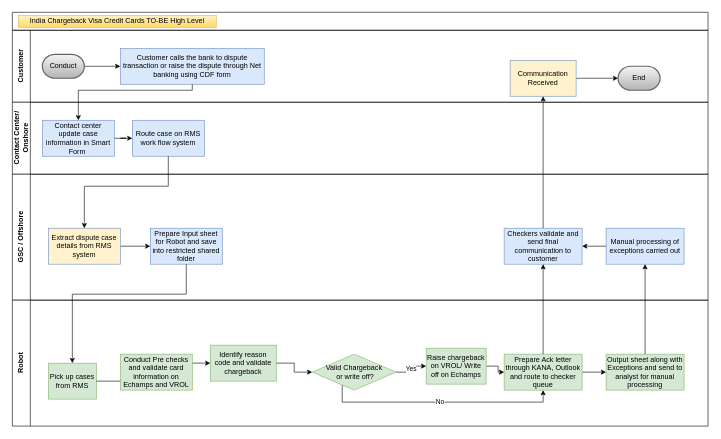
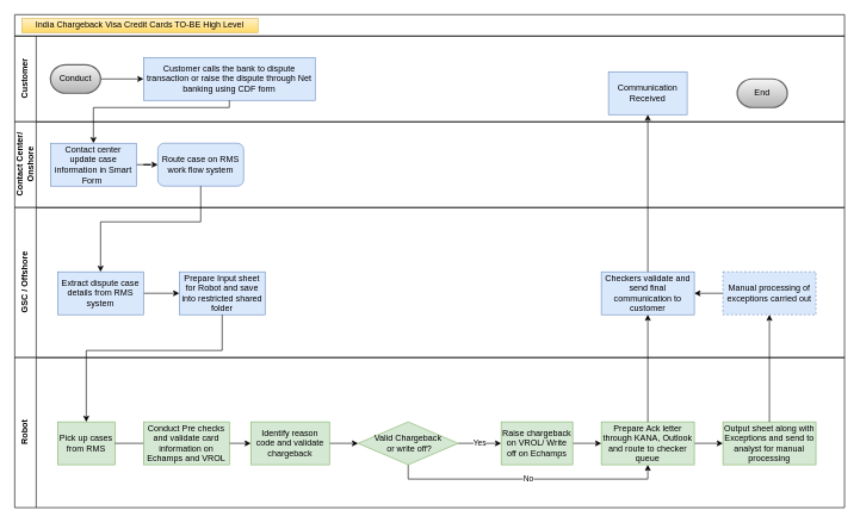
  <mxCell id="0" />
  <mxCell id="1" parent="0" />
  <mxCell id="2" value="Customer" style="swimlane;html=1;startSize=30;horizontal=0;" parent="1" vertex="1"><mxGeometry x="20" y="50" width="1160" height="120" as="geometry" /></mxCell>
  <mxCell id="3" value="Customer calls the bank to dispute transaction or raise the dispute through Net banking using CDF form" style="rounded=0;whiteSpace=wrap;html=1;fontFamily=Helvetica;fontSize=12;align=center;fillColor=#dae8fc;strokeColor=#6c8ebf;" parent="2" vertex="1"><mxGeometry x="180" y="30" width="240" height="60" as="geometry" /></mxCell>
  <mxCell id="4" value="" style="edgeStyle=orthogonalEdgeStyle;rounded=0;orthogonalLoop=1;jettySize=auto;html=1;" parent="2" source="5" target="3" edge="1"><mxGeometry relative="1" as="geometry" /></mxCell>
  <mxCell id="5" value="Conduct" style="strokeWidth=2;html=1;shape=mxgraph.flowchart.terminator;whiteSpace=wrap;fillColor=#f5f5f5;strokeColor=#666666;gradientColor=#b3b3b3;" parent="2" vertex="1"><mxGeometry x="50" y="40" width="70" height="40" as="geometry" /></mxCell>
- <mxCell id="6" value="" style="edgeStyle=orthogonalEdgeStyle;rounded=0;orthogonalLoop=1;jettySize=auto;html=1;" parent="2" source="7" target="8" edge="1"><mxGeometry relative="1" as="geometry" /></mxCell>
- <mxCell id="7" value="Communication Received" style="rounded=0;whiteSpace=wrap;html=1;fontFamily=Helvetica;fontSize=12;align=center;fillColor=#fff2cc;strokeColor=#6c8ebf;" parent="2" vertex="1"><mxGeometry x="830" y="50" width="110" height="60" as="geometry" /></mxCell>
+ <mxCell id="7" value="Communication Received" style="rounded=0;whiteSpace=wrap;html=1;fontFamily=Helvetica;fontSize=12;align=center;fillColor=#dae8fc;strokeColor=#6c8ebf;" parent="2" vertex="1"><mxGeometry x="830" y="50" width="110" height="60" as="geometry" /></mxCell>
  <mxCell id="8" value="End" style="strokeWidth=2;html=1;shape=mxgraph.flowchart.terminator;whiteSpace=wrap;fillColor=#f5f5f5;strokeColor=#666666;gradientColor=#b3b3b3;" parent="2" vertex="1"><mxGeometry x="1010" y="60" width="70" height="40" as="geometry" /></mxCell>
  <mxCell id="9" value="Contact Center/&lt;br&gt;Onshore" style="swimlane;html=1;startSize=30;horizontal=0;" parent="1" vertex="1"><mxGeometry x="20" y="170" width="1160" height="120" as="geometry" /></mxCell>
  <mxCell id="10" value="" style="edgeStyle=orthogonalEdgeStyle;rounded=0;orthogonalLoop=1;jettySize=auto;html=1;" parent="9" source="11" target="12" edge="1"><mxGeometry relative="1" as="geometry" /></mxCell>
  <mxCell id="11" value="Contact center update case information in Smart Form&amp;nbsp;" style="rounded=0;whiteSpace=wrap;html=1;fontFamily=Helvetica;fontSize=12;align=center;fillColor=#dae8fc;strokeColor=#6c8ebf;" parent="9" vertex="1"><mxGeometry x="50" y="30" width="120" height="60" as="geometry" /></mxCell>
- <mxCell id="12" value="Route case on RMS work flow system" style="rounded=0;whiteSpace=wrap;html=1;fontFamily=Helvetica;fontSize=12;align=center;fillColor=#dae8fc;strokeColor=#6c8ebf;" parent="9" vertex="1"><mxGeometry x="200" y="30" width="120" height="60" as="geometry" /></mxCell>
+ <mxCell id="12" value="Route case on RMS work flow system" style="whiteSpace=wrap;html=1;fontFamily=Helvetica;fontSize=12;align=center;fillColor=#dae8fc;strokeColor=#6c8ebf;rounded=1;" parent="9" vertex="1"><mxGeometry x="200" y="30" width="120" height="60" as="geometry" /></mxCell>
  <mxCell id="13" value="GSC / Offshore" style="swimlane;html=1;startSize=30;horizontal=0;" parent="1" vertex="1"><mxGeometry x="20" y="290" width="1160" height="210" as="geometry" /></mxCell>
  <mxCell id="14" value="" style="edgeStyle=orthogonalEdgeStyle;rounded=0;orthogonalLoop=1;jettySize=auto;html=1;" parent="13" source="15" target="16" edge="1"><mxGeometry relative="1" as="geometry" /></mxCell>
- <mxCell id="15" value="Extract dispute case details from RMS system" style="rounded=0;whiteSpace=wrap;html=1;fontFamily=Helvetica;fontSize=12;align=center;fillColor=#fff2cc;strokeColor=#6c8ebf;" parent="13" vertex="1"><mxGeometry x="60" y="90" width="120" height="60" as="geometry" /></mxCell>
+ <mxCell id="15" value="Extract dispute case details from RMS system" style="rounded=0;whiteSpace=wrap;html=1;fontFamily=Helvetica;fontSize=12;align=center;fillColor=#dae8fc;strokeColor=#6c8ebf;" parent="13" vertex="1"><mxGeometry x="60" y="90" width="120" height="60" as="geometry" /></mxCell>
  <mxCell id="16" value="Prepare Input sheet for Robot and save into restricted shared folder" style="rounded=0;whiteSpace=wrap;html=1;fontFamily=Helvetica;fontSize=12;align=center;fillColor=#dae8fc;strokeColor=#6c8ebf;" parent="13" vertex="1"><mxGeometry x="230" y="90" width="120" height="60" as="geometry" /></mxCell>
  <mxCell id="17" value="" style="edgeStyle=orthogonalEdgeStyle;rounded=0;orthogonalLoop=1;jettySize=auto;html=1;" parent="13" source="18" target="19" edge="1"><mxGeometry relative="1" as="geometry" /></mxCell>
- <mxCell id="18" value="Manual processing of exceptions carried out" style="rounded=0;whiteSpace=wrap;html=1;fontFamily=Helvetica;fontSize=12;align=center;fillColor=#dae8fc;strokeColor=#6c8ebf;" parent="13" vertex="1"><mxGeometry x="990" y="90" width="130" height="60" as="geometry" /></mxCell>
+ <mxCell id="18" value="Manual processing of exceptions carried out" style="rounded=0;whiteSpace=wrap;html=1;fontFamily=Helvetica;fontSize=12;align=center;fillColor=#dae8fc;strokeColor=#6c8ebf;dashed=1;" parent="13" vertex="1"><mxGeometry x="990" y="90" width="130" height="60" as="geometry" /></mxCell>
  <mxCell id="19" value="Checkers validate and send final communication to customer" style="rounded=0;whiteSpace=wrap;html=1;fontFamily=Helvetica;fontSize=12;align=center;fillColor=#dae8fc;strokeColor=#6c8ebf;" parent="13" vertex="1"><mxGeometry x="820" y="90" width="130" height="60" as="geometry" /></mxCell>
  <mxCell id="20" value="" style="swimlane;html=1;startSize=0;horizontal=0;" parent="1" vertex="1"><mxGeometry x="20" y="20" width="1160" height="30" as="geometry" /></mxCell>
  <mxCell id="21" value="India Chargeback Visa Credit Cards TO-BE High Level" style="text;html=1;strokeColor=#d6b656;fillColor=#fff2cc;align=center;verticalAlign=middle;whiteSpace=wrap;rounded=0;gradientColor=#ffd966;" parent="20" vertex="1"><mxGeometry x="10" y="5" width="330" height="20" as="geometry" /></mxCell>
  <mxCell id="22" style="edgeStyle=orthogonalEdgeStyle;rounded=0;orthogonalLoop=1;jettySize=auto;html=1;" parent="1" source="3" target="11" edge="1"><mxGeometry relative="1" as="geometry"><Array as="points"><mxPoint x="320" y="150" /><mxPoint x="130" y="150" /></Array></mxGeometry></mxCell>
  <mxCell id="23" value="Robot" style="swimlane;html=1;startSize=30;horizontal=0;" parent="1" vertex="1"><mxGeometry x="20" y="500" width="1160" height="210" as="geometry" /></mxCell>
- <mxCell id="24" value="Pick up cases from RMS" style="rounded=0;whiteSpace=wrap;html=1;fontFamily=Helvetica;fontSize=12;align=center;fillColor=#d5e8d4;strokeColor=#82b366;" parent="23" vertex="1"><mxGeometry x="60" y="105" width="80" height="60" as="geometry" /></mxCell>
+ <mxCell id="24" value="Pick up cases from RMS" style="rounded=0;whiteSpace=wrap;html=1;fontFamily=Helvetica;fontSize=12;align=center;fillColor=#d5e8d4;strokeColor=#82b366;" parent="23" vertex="1"><mxGeometry x="60" y="90" width="80" height="60" as="geometry" /></mxCell>
  <mxCell id="25" value="Yes" style="edgeStyle=orthogonalEdgeStyle;rounded=0;orthogonalLoop=1;jettySize=auto;html=1;" parent="23" source="27" target="35" edge="1"><mxGeometry relative="1" as="geometry" /></mxCell>
  <mxCell id="26" value="No" style="edgeStyle=orthogonalEdgeStyle;rounded=0;orthogonalLoop=1;jettySize=auto;html=1;entryX=0.5;entryY=1;entryDx=0;entryDy=0;" parent="23" source="27" target="33" edge="1"><mxGeometry relative="1" as="geometry"><Array as="points"><mxPoint x="550" y="170" /><mxPoint x="885" y="170" /></Array></mxGeometry></mxCell>
- <mxCell id="27" value="&lt;font style=&quot;font-size: 12px&quot;&gt;Valid Chargeback&lt;br&gt;&amp;nbsp;or write off?&lt;/font&gt;" style="rhombus;whiteSpace=wrap;html=1;fontFamily=Helvetica;fontSize=12;align=center;fillColor=#d5e8d4;strokeColor=#82b366;" parent="23" vertex="1"><mxGeometry x="500" y="90" width="140" height="60" as="geometry" /></mxCell>
+ <mxCell id="27" value="&lt;font style=&quot;font-size: 12px&quot;&gt;Valid Chargeback&lt;br&gt;&amp;nbsp;or write off?&lt;/font&gt;" style="rhombus;whiteSpace=wrap;html=1;fontFamily=Helvetica;fontSize=12;align=center;fillColor=#d5e8d4;strokeColor=#82b366;" parent="23" vertex="1"><mxGeometry x="480" y="90" width="140" height="60" as="geometry" /></mxCell>
  <mxCell id="28" value="" style="edgeStyle=orthogonalEdgeStyle;rounded=0;orthogonalLoop=1;jettySize=auto;html=1;" parent="23" source="29" target="27" edge="1"><mxGeometry relative="1" as="geometry" /></mxCell>
- <mxCell id="29" value="Identify reason code and validate chargeback" style="rounded=0;whiteSpace=wrap;html=1;fontFamily=Helvetica;fontSize=12;align=center;fillColor=#d5e8d4;strokeColor=#82b366;" parent="23" vertex="1"><mxGeometry x="330" y="75" width="110" height="60" as="geometry" /></mxCell>
+ <mxCell id="29" value="Identify reason code and validate chargeback" style="rounded=0;whiteSpace=wrap;html=1;fontFamily=Helvetica;fontSize=12;align=center;fillColor=#d5e8d4;strokeColor=#82b366;" parent="23" vertex="1"><mxGeometry x="330" y="90" width="110" height="60" as="geometry" /></mxCell>
  <mxCell id="30" value="" style="edgeStyle=orthogonalEdgeStyle;rounded=0;orthogonalLoop=1;jettySize=auto;html=1;endArrow=classic;endFill=1;" parent="23" source="24" target="29" edge="1"><mxGeometry relative="1" as="geometry"><mxPoint x="270" y="310" as="sourcePoint" /><mxPoint x="660" y="320" as="targetPoint" /></mxGeometry></mxCell>
  <mxCell id="31" value="Conduct Pre checks and validate card information on Echamps and VROL" style="rounded=0;whiteSpace=wrap;html=1;fontFamily=Helvetica;fontSize=12;align=center;fillColor=#d5e8d4;strokeColor=#82b366;" parent="23" vertex="1"><mxGeometry x="180" y="90" width="120" height="60" as="geometry" /></mxCell>
  <mxCell id="32" value="" style="edgeStyle=orthogonalEdgeStyle;rounded=0;orthogonalLoop=1;jettySize=auto;html=1;" parent="23" source="33" target="36" edge="1"><mxGeometry relative="1" as="geometry" /></mxCell>
  <mxCell id="33" value="Prepare Ack letter through KANA, Outlook and route to checker queue" style="rounded=0;whiteSpace=wrap;html=1;fontFamily=Helvetica;fontSize=12;align=center;fillColor=#d5e8d4;strokeColor=#82b366;" parent="23" vertex="1"><mxGeometry x="820" y="90" width="130" height="60" as="geometry" /></mxCell>
  <mxCell id="34" value="" style="edgeStyle=orthogonalEdgeStyle;rounded=0;orthogonalLoop=1;jettySize=auto;html=1;" parent="23" source="35" target="33" edge="1"><mxGeometry relative="1" as="geometry" /></mxCell>
- <mxCell id="35" value="Raise chargeback on VROL/ Write off on Echamps" style="rounded=0;whiteSpace=wrap;html=1;fontFamily=Helvetica;fontSize=12;align=center;fillColor=#d5e8d4;strokeColor=#82b366;" parent="23" vertex="1"><mxGeometry x="690" y="80" width="100" height="60" as="geometry" /></mxCell>
+ <mxCell id="35" value="Raise chargeback on VROL/ Write off on Echamps" style="rounded=0;whiteSpace=wrap;html=1;fontFamily=Helvetica;fontSize=12;align=center;fillColor=#d5e8d4;strokeColor=#82b366;" parent="23" vertex="1"><mxGeometry x="680" y="90" width="100" height="60" as="geometry" /></mxCell>
  <mxCell id="36" value="Output sheet along with Exceptions and send to analyst for manual processing" style="rounded=0;whiteSpace=wrap;html=1;fontFamily=Helvetica;fontSize=12;align=center;fillColor=#d5e8d4;strokeColor=#82b366;" parent="23" vertex="1"><mxGeometry x="990" y="90" width="130" height="60" as="geometry" /></mxCell>
  <mxCell id="37" style="edgeStyle=orthogonalEdgeStyle;rounded=0;orthogonalLoop=1;jettySize=auto;html=1;entryX=0.5;entryY=0;entryDx=0;entryDy=0;" parent="1" source="12" target="15" edge="1"><mxGeometry relative="1" as="geometry"><Array as="points"><mxPoint x="280" y="310" /><mxPoint x="140" y="310" /></Array></mxGeometry></mxCell>
  <mxCell id="38" style="edgeStyle=orthogonalEdgeStyle;rounded=0;orthogonalLoop=1;jettySize=auto;html=1;" parent="1" source="16" target="24" edge="1"><mxGeometry relative="1" as="geometry"><Array as="points"><mxPoint x="310" y="490" /><mxPoint x="120" y="490" /></Array></mxGeometry></mxCell>
  <mxCell id="39" style="edgeStyle=orthogonalEdgeStyle;rounded=0;orthogonalLoop=1;jettySize=auto;html=1;entryX=0.5;entryY=1;entryDx=0;entryDy=0;" parent="1" source="36" target="18" edge="1"><mxGeometry relative="1" as="geometry" /></mxCell>
  <mxCell id="40" style="edgeStyle=orthogonalEdgeStyle;rounded=0;orthogonalLoop=1;jettySize=auto;html=1;entryX=0.5;entryY=1;entryDx=0;entryDy=0;" parent="1" source="33" target="19" edge="1"><mxGeometry relative="1" as="geometry" /></mxCell>
  <mxCell id="41" style="edgeStyle=orthogonalEdgeStyle;rounded=0;orthogonalLoop=1;jettySize=auto;html=1;" parent="1" source="19" target="7" edge="1"><mxGeometry relative="1" as="geometry" /></mxCell>
